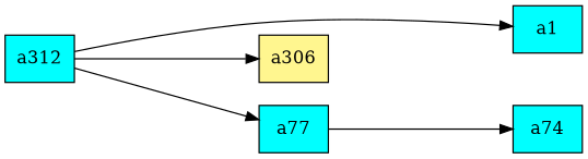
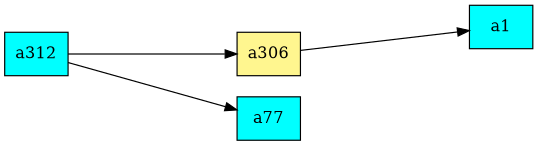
  digraph {
    rankdir=LR
    ranksep=2.0
    node [fillcolor=cyan shape=record style=filled]
    n1 [label="{a1}"]
    n2 [label="{a77}"]
-   n3 [label="{a74}"]
    n4 [fillcolor=khaki1 label="{a306}"]
    n5 [label="{a312}"]
-   n2 -> n3
-   n5 -> n1
+   n4 -> n1
    n5 -> n2
    n5 -> n4
  }
